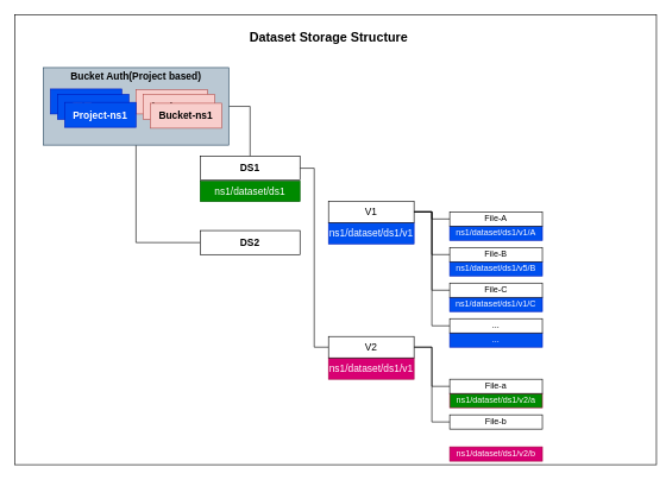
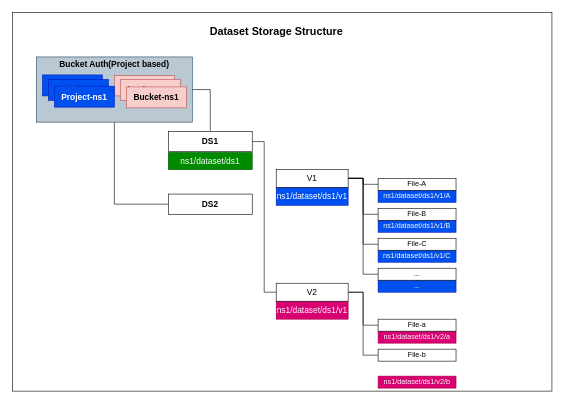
  <mxCell id="0" />
  <mxCell id="1" parent="0" />
  <mxCell id="2" value="" style="rounded=0;whiteSpace=wrap;html=1;" parent="1" vertex="1"><mxGeometry x="20" y="20.12" width="900" height="631.88" as="geometry" /></mxCell>
  <mxCell id="3" style="edgeStyle=orthogonalEdgeStyle;rounded=0;orthogonalLoop=1;jettySize=auto;html=1;entryX=0.5;entryY=0;entryDx=0;entryDy=0;endArrow=none;endFill=0;exitX=1;exitY=0.5;exitDx=0;exitDy=0;" edge="1" parent="1" source="5" target="24"><mxGeometry relative="1" as="geometry"><mxPoint x="250" y="159.501" as="sourcePoint" /><mxPoint x="290" y="159.435" as="targetPoint" /></mxGeometry></mxCell>
  <mxCell id="4" style="edgeStyle=orthogonalEdgeStyle;rounded=0;orthogonalLoop=1;jettySize=auto;html=1;entryX=0;entryY=0.5;entryDx=0;entryDy=0;fontSize=18;endArrow=none;endFill=0;" edge="1" parent="1" source="5" target="39"><mxGeometry relative="1" as="geometry" /></mxCell>
  <mxCell id="5" value="" style="rounded=0;whiteSpace=wrap;html=1;fillColor=#bac8d3;strokeColor=#23445d;fontSize=14;fontStyle=1" parent="1" vertex="1"><mxGeometry x="60" y="94.5" width="260" height="108.75" as="geometry" /></mxCell>
  <mxCell id="6" value="Bucket Auth(Project based)" style="text;html=1;strokeColor=none;fillColor=none;align=center;verticalAlign=middle;whiteSpace=wrap;rounded=0;fontSize=14;fontStyle=1" parent="1" vertex="1"><mxGeometry x="90" y="82" width="200" height="50" as="geometry" /></mxCell>
  <mxCell id="7" value="项目-ns1" style="rounded=0;whiteSpace=wrap;html=1;fillColor=#0050ef;fontColor=#ffffff;strokeColor=#001DBC;fontSize=14;fontStyle=1" parent="1" vertex="1"><mxGeometry x="70" y="124.5" width="100" height="35" as="geometry" /></mxCell>
  <mxCell id="8" value="bucket-ns1" style="rounded=0;whiteSpace=wrap;html=1;fillColor=#f8cecc;strokeColor=#b85450;fontSize=14;fontStyle=1" parent="1" vertex="1"><mxGeometry x="190" y="125.75" width="100" height="33.75" as="geometry" /></mxCell>
  <mxCell id="9" value="ns1/dataset/ds1/v1" style="rounded=0;whiteSpace=wrap;html=1;fillColor=#0050ef;strokeColor=#001DBC;fontSize=14;fontColor=#ffffff;" parent="1" vertex="1"><mxGeometry x="460" y="312" width="120" height="30" as="geometry" /></mxCell>
  <mxCell id="10" style="edgeStyle=orthogonalEdgeStyle;rounded=0;orthogonalLoop=1;jettySize=auto;html=1;entryX=0;entryY=0.5;entryDx=0;entryDy=0;fontSize=14;endArrow=none;endFill=0;" edge="1" parent="1" source="14" target="16"><mxGeometry relative="1" as="geometry" /></mxCell>
  <mxCell id="11" style="edgeStyle=orthogonalEdgeStyle;rounded=0;orthogonalLoop=1;jettySize=auto;html=1;entryX=0;entryY=0.5;entryDx=0;entryDy=0;fontSize=14;endArrow=none;endFill=0;" edge="1" parent="1" source="14" target="26"><mxGeometry relative="1" as="geometry" /></mxCell>
  <mxCell id="12" style="edgeStyle=orthogonalEdgeStyle;rounded=0;orthogonalLoop=1;jettySize=auto;html=1;entryX=0;entryY=0.5;entryDx=0;entryDy=0;fontSize=14;endArrow=none;endFill=0;" edge="1" parent="1" source="14" target="28"><mxGeometry relative="1" as="geometry" /></mxCell>
  <mxCell id="13" style="edgeStyle=orthogonalEdgeStyle;rounded=0;orthogonalLoop=1;jettySize=auto;html=1;entryX=0;entryY=0.5;entryDx=0;entryDy=0;fontSize=14;endArrow=none;endFill=0;" edge="1" parent="1" source="14" target="30"><mxGeometry relative="1" as="geometry" /></mxCell>
  <mxCell id="14" value="V1" style="rounded=0;whiteSpace=wrap;html=1;fontSize=14;" parent="1" vertex="1"><mxGeometry x="460" y="282" width="120" height="30" as="geometry" /></mxCell>
  <mxCell id="15" value="&lt;font color=&quot;#fdfcfc&quot;&gt;ns1/dataset/ds1/v1/A&lt;/font&gt;" style="rounded=0;whiteSpace=wrap;html=1;fillColor=#0050ef;strokeColor=#001DBC;fontColor=#ffffff;" parent="1" vertex="1"><mxGeometry x="630" y="317" width="130" height="20" as="geometry" /></mxCell>
  <mxCell id="16" value="File-A" style="rounded=0;whiteSpace=wrap;html=1;" parent="1" vertex="1"><mxGeometry x="630" y="297" width="130" height="20" as="geometry" /></mxCell>
  <mxCell id="17" value="&lt;font color=&quot;#000000&quot; style=&quot;font-size: 18px;&quot;&gt;Dataset Storage Structure&lt;/font&gt;" style="text;html=1;resizable=0;autosize=1;align=center;verticalAlign=middle;points=[];fillColor=none;strokeColor=none;rounded=0;fontColor=#FDFCFC;fontStyle=1;fontSize=18;" parent="1" vertex="1"><mxGeometry x="335" y="32" width="250" height="40" as="geometry" /></mxCell>
  <mxCell id="18" value="项目-ns1" style="rounded=0;whiteSpace=wrap;html=1;fillColor=#0050ef;fontColor=#ffffff;strokeColor=#001DBC;fontSize=14;fontStyle=1" parent="1" vertex="1"><mxGeometry x="80" y="132" width="100" height="35" as="geometry" /></mxCell>
  <mxCell id="19" value="bucket-ns1" style="rounded=0;whiteSpace=wrap;html=1;fillColor=#f8cecc;strokeColor=#b85450;fontSize=14;fontStyle=1" parent="1" vertex="1"><mxGeometry x="200" y="132" width="100" height="35" as="geometry" /></mxCell>
  <mxCell id="20" value="Project-ns1" style="rounded=0;whiteSpace=wrap;html=1;fillColor=#0050ef;fontColor=#ffffff;strokeColor=#001DBC;fontSize=14;fontStyle=1" parent="1" vertex="1"><mxGeometry x="90" y="143.25" width="100" height="35" as="geometry" /></mxCell>
  <mxCell id="21" value="Bucket-ns1" style="rounded=0;whiteSpace=wrap;html=1;fillColor=#f8cecc;strokeColor=#b85450;fontSize=14;fontStyle=1" parent="1" vertex="1"><mxGeometry x="210" y="144.5" width="100" height="35" as="geometry" /></mxCell>
  <mxCell id="22" value="ns1/dataset/ds1" style="rounded=0;whiteSpace=wrap;html=1;fillColor=#008a00;strokeColor=#005700;fontColor=#ffffff;fontSize=14;fontStyle=0" vertex="1" parent="1"><mxGeometry x="280" y="253.81" width="140" height="28.75" as="geometry" /></mxCell>
  <mxCell id="23" style="edgeStyle=orthogonalEdgeStyle;rounded=0;orthogonalLoop=1;jettySize=auto;html=1;entryX=0;entryY=0.5;entryDx=0;entryDy=0;fontSize=14;endArrow=none;endFill=0;" edge="1" parent="1" source="24" target="34"><mxGeometry relative="1" as="geometry" /></mxCell>
  <mxCell id="24" value="DS1" style="rounded=0;whiteSpace=wrap;html=1;fontSize=14;fontStyle=1" vertex="1" parent="1"><mxGeometry x="280" y="218.81" width="140" height="33.75" as="geometry" /></mxCell>
- <mxCell id="25" value="&lt;font color=&quot;#fdfcfc&quot;&gt;ns1/dataset/ds1/v5/B&lt;/font&gt;" style="rounded=0;whiteSpace=wrap;html=1;fillColor=#0050ef;strokeColor=#001DBC;fontColor=#ffffff;" vertex="1" parent="1"><mxGeometry x="630" y="367" width="130" height="20" as="geometry" /></mxCell>
+ <mxCell id="25" value="&lt;font color=&quot;#fdfcfc&quot;&gt;ns1/dataset/ds1/v1/B&lt;/font&gt;" style="rounded=0;whiteSpace=wrap;html=1;fillColor=#0050ef;strokeColor=#001DBC;fontColor=#ffffff;" vertex="1" parent="1"><mxGeometry x="630" y="367" width="130" height="20" as="geometry" /></mxCell>
  <mxCell id="26" value="File-B" style="rounded=0;whiteSpace=wrap;html=1;" vertex="1" parent="1"><mxGeometry x="630" y="347" width="130" height="20" as="geometry" /></mxCell>
  <mxCell id="27" value="&lt;font color=&quot;#fdfcfc&quot;&gt;ns1/dataset/ds1/v1/C&lt;/font&gt;" style="rounded=0;whiteSpace=wrap;html=1;fillColor=#0050ef;strokeColor=#001DBC;fontColor=#ffffff;" vertex="1" parent="1"><mxGeometry x="630" y="417" width="130" height="20" as="geometry" /></mxCell>
  <mxCell id="28" value="File-C" style="rounded=0;whiteSpace=wrap;html=1;" vertex="1" parent="1"><mxGeometry x="630" y="397" width="130" height="20" as="geometry" /></mxCell>
  <mxCell id="29" value="&lt;font color=&quot;#fdfcfc&quot;&gt;...&lt;/font&gt;" style="rounded=0;whiteSpace=wrap;html=1;fillColor=#0050ef;strokeColor=#001DBC;fontColor=#ffffff;" vertex="1" parent="1"><mxGeometry x="630" y="467" width="130" height="20" as="geometry" /></mxCell>
  <mxCell id="30" value="..." style="rounded=0;whiteSpace=wrap;html=1;" vertex="1" parent="1"><mxGeometry x="630" y="447" width="130" height="20" as="geometry" /></mxCell>
  <mxCell id="31" value="ns1/dataset/ds1/v1" style="rounded=0;whiteSpace=wrap;html=1;fillColor=#d80073;strokeColor=#A50040;fontSize=14;fontColor=#ffffff;" vertex="1" parent="1"><mxGeometry x="460" y="502" width="120" height="30" as="geometry" /></mxCell>
  <mxCell id="32" style="edgeStyle=orthogonalEdgeStyle;rounded=0;orthogonalLoop=1;jettySize=auto;html=1;entryX=0;entryY=0.5;entryDx=0;entryDy=0;fontSize=14;endArrow=none;endFill=0;" edge="1" parent="1" source="34" target="36"><mxGeometry relative="1" as="geometry" /></mxCell>
  <mxCell id="33" style="edgeStyle=orthogonalEdgeStyle;rounded=0;orthogonalLoop=1;jettySize=auto;html=1;entryX=0;entryY=0.5;entryDx=0;entryDy=0;fontSize=14;endArrow=none;endFill=0;" edge="1" parent="1" source="34" target="38"><mxGeometry relative="1" as="geometry" /></mxCell>
  <mxCell id="34" value="V2" style="rounded=0;whiteSpace=wrap;html=1;fontSize=14;" vertex="1" parent="1"><mxGeometry x="460" y="472" width="120" height="30" as="geometry" /></mxCell>
- <mxCell id="35" value="&lt;font color=&quot;#fdfcfc&quot;&gt;ns1/dataset/ds1/v2/a&lt;/font&gt;" style="rounded=0;whiteSpace=wrap;html=1;fillColor=#008a00;strokeColor=#A50040;fontColor=#ffffff;" vertex="1" parent="1"><mxGeometry x="630" y="552" width="130" height="20" as="geometry" /></mxCell>
+ <mxCell id="35" value="&lt;font color=&quot;#fdfcfc&quot;&gt;ns1/dataset/ds1/v2/a&lt;/font&gt;" style="rounded=0;whiteSpace=wrap;html=1;fillColor=#d80073;strokeColor=#A50040;fontColor=#ffffff;" vertex="1" parent="1"><mxGeometry x="630" y="552" width="130" height="20" as="geometry" /></mxCell>
  <mxCell id="36" value="File-a" style="rounded=0;whiteSpace=wrap;html=1;" vertex="1" parent="1"><mxGeometry x="630" y="532" width="130" height="20" as="geometry" /></mxCell>
  <mxCell id="37" value="&lt;font color=&quot;#fdfcfc&quot;&gt;ns1/dataset/ds1/v2/b&lt;/font&gt;" style="rounded=0;whiteSpace=wrap;html=1;fillColor=#d80073;strokeColor=#A50040;fontColor=#ffffff;" vertex="1" parent="1"><mxGeometry x="630" y="627" width="130" height="20" as="geometry" /></mxCell>
  <mxCell id="38" value="File-b" style="rounded=0;whiteSpace=wrap;html=1;" vertex="1" parent="1"><mxGeometry x="630" y="582" width="130" height="20" as="geometry" /></mxCell>
  <mxCell id="39" value="DS2" style="rounded=0;whiteSpace=wrap;html=1;fontSize=14;fontStyle=1" vertex="1" parent="1"><mxGeometry x="280" y="323.25" width="140" height="33.75" as="geometry" /></mxCell>
